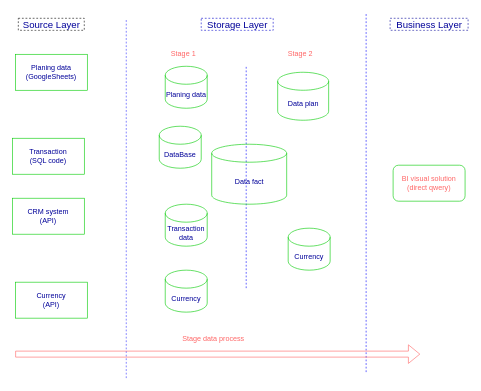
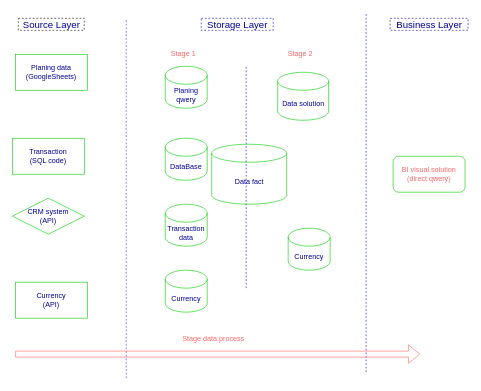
  <mxCell id="0" />
  <mxCell id="1" parent="0" />
  <mxCell id="2" value="" style="endArrow=none;dashed=1;html=1;rounded=0;strokeColor=#3333FF;" edge="1" parent="1"><mxGeometry width="50" height="50" relative="1" as="geometry"><mxPoint x="210" y="630" as="sourcePoint" /><mxPoint x="210" y="30" as="targetPoint" /></mxGeometry></mxCell>
  <mxCell id="3" value="" style="endArrow=none;dashed=1;html=1;rounded=0;strokeColor=#0000FF;" edge="1" parent="1"><mxGeometry width="50" height="50" relative="1" as="geometry"><mxPoint x="610" y="620" as="sourcePoint" /><mxPoint x="610" y="20" as="targetPoint" /></mxGeometry></mxCell>
  <mxCell id="4" value="&lt;span style=&quot;font-size: 16px ; text-align: left ; background-color: rgb(255 , 255 , 255)&quot;&gt;&lt;font color=&quot;#000099&quot;&gt;Source Layer&lt;/font&gt;&lt;/span&gt;" style="text;html=1;resizable=0;autosize=1;align=center;verticalAlign=middle;points=[];fillColor=none;strokeColor=default;rounded=0;dashed=1;" vertex="1" parent="1"><mxGeometry x="30" y="30" width="110" height="20" as="geometry" /></mxCell>
  <mxCell id="5" value="&lt;span style=&quot;font-size: 16px ; text-align: left ; background-color: rgb(255 , 255 , 255)&quot;&gt;&lt;font color=&quot;#000099&quot;&gt;Storage Layer&lt;/font&gt;&lt;/span&gt;" style="text;html=1;resizable=0;autosize=1;align=center;verticalAlign=middle;points=[];fillColor=none;strokeColor=#0000CC;rounded=0;dashed=1;" vertex="1" parent="1"><mxGeometry x="335" y="30" width="120" height="20" as="geometry" /></mxCell>
  <mxCell id="6" value="&lt;span style=&quot;font-size: 16px ; text-align: left ; background-color: rgb(255 , 255 , 255)&quot;&gt;&lt;font color=&quot;#000099&quot;&gt;Business Layer&lt;/font&gt;&lt;/span&gt;" style="text;html=1;resizable=0;autosize=1;align=center;verticalAlign=middle;points=[];fillColor=none;strokeColor=#000099;rounded=0;dashed=1;" vertex="1" parent="1"><mxGeometry x="650" y="30" width="130" height="20" as="geometry" /></mxCell>
  <mxCell id="7" value="Planing data&lt;br&gt;(GoogleSheets)" style="rounded=0;whiteSpace=wrap;html=1;fontColor=#000099;strokeColor=#00CC00;fillColor=none;" vertex="1" parent="1"><mxGeometry x="25" y="90" width="120" height="60" as="geometry" /></mxCell>
  <mxCell id="8" value="Transaction&lt;br&gt;(SQL code)" style="rounded=0;whiteSpace=wrap;html=1;fontColor=#000099;strokeColor=#00CC00;fillColor=none;" vertex="1" parent="1"><mxGeometry x="20" y="230" width="120" height="60" as="geometry" /></mxCell>
- <mxCell id="9" value="CRM system&lt;br&gt;(API)" style="rounded=0;whiteSpace=wrap;html=1;fontColor=#000099;strokeColor=#00CC00;fillColor=none;" vertex="1" parent="1"><mxGeometry x="20" y="330" width="120" height="60" as="geometry" /></mxCell>
+ <mxCell id="9" value="CRM system&lt;br&gt;(API)" style="rhombus;whiteSpace=wrap;html=1;fontColor=#000099;strokeColor=#00CC00;fillColor=none;" vertex="1" parent="1"><mxGeometry x="20" y="330" width="120" height="60" as="geometry" /></mxCell>
  <mxCell id="10" value="Currency&lt;br&gt;(API)" style="rounded=0;whiteSpace=wrap;html=1;fontColor=#000099;strokeColor=#00CC00;fillColor=none;" vertex="1" parent="1"><mxGeometry x="25" y="470" width="120" height="60" as="geometry" /></mxCell>
  <mxCell id="11" value="" style="shape=flexArrow;endArrow=classic;html=1;rounded=0;fontColor=#000099;strokeColor=#FF6666;" edge="1" parent="1"><mxGeometry width="50" height="50" relative="1" as="geometry"><mxPoint x="25" y="590" as="sourcePoint" /><mxPoint x="700" y="590" as="targetPoint" /></mxGeometry></mxCell>
  <mxCell id="12" value="&lt;font color=&quot;#ff6666&quot;&gt;Stage data process&lt;/font&gt;" style="text;html=1;resizable=0;autosize=1;align=center;verticalAlign=middle;points=[];fillColor=none;strokeColor=none;rounded=0;fontColor=#000099;" vertex="1" parent="1"><mxGeometry x="290" y="555" width="130" height="20" as="geometry" /></mxCell>
- <mxCell id="13" value="&lt;span style=&quot;color: rgb(0 , 0 , 153)&quot;&gt;Planing data&lt;/span&gt;" style="shape=cylinder3;whiteSpace=wrap;html=1;boundedLbl=1;backgroundOutline=1;size=15;fontColor=#FF6666;strokeColor=#00CC00;fillColor=none;" vertex="1" parent="1"><mxGeometry x="275" y="110" width="70" height="70" as="geometry" /></mxCell>
+ <mxCell id="13" value="&lt;span style=&quot;color: rgb(0 , 0 , 153)&quot;&gt;Planing qwery&lt;/span&gt;" style="shape=cylinder3;whiteSpace=wrap;html=1;boundedLbl=1;backgroundOutline=1;size=15;fontColor=#FF6666;strokeColor=#00CC00;fillColor=none;" vertex="1" parent="1"><mxGeometry x="275" y="110" width="70" height="70" as="geometry" /></mxCell>
  <mxCell id="14" value="" style="endArrow=none;dashed=1;html=1;rounded=0;strokeColor=#0000FF;" edge="1" parent="1"><mxGeometry width="50" height="50" relative="1" as="geometry"><mxPoint x="410" y="480" as="sourcePoint" /><mxPoint x="410" y="110" as="targetPoint" /></mxGeometry></mxCell>
- <mxCell id="15" value="&lt;span style=&quot;color: rgb(0 , 0 , 153)&quot;&gt;DataBase&lt;/span&gt;" style="shape=cylinder3;whiteSpace=wrap;html=1;boundedLbl=1;backgroundOutline=1;size=15;fontColor=#FF6666;strokeColor=#00CC00;fillColor=none;" vertex="1" parent="1"><mxGeometry x="265" y="210" width="70" height="70" as="geometry" /></mxCell>
+ <mxCell id="15" value="&lt;span style=&quot;color: rgb(0 , 0 , 153)&quot;&gt;DataBase&lt;/span&gt;" style="shape=cylinder3;whiteSpace=wrap;html=1;boundedLbl=1;backgroundOutline=1;size=15;fontColor=#FF6666;strokeColor=#00CC00;fillColor=none;" vertex="1" parent="1"><mxGeometry x="275" y="230" width="70" height="70" as="geometry" /></mxCell>
  <mxCell id="16" value="&lt;font color=&quot;#000099&quot;&gt;Transaction data&lt;/font&gt;" style="shape=cylinder3;whiteSpace=wrap;html=1;boundedLbl=1;backgroundOutline=1;size=15;fontColor=#FF6666;strokeColor=#00CC00;fillColor=none;" vertex="1" parent="1"><mxGeometry x="275" y="340" width="70" height="70" as="geometry" /></mxCell>
  <mxCell id="17" value="&lt;span style=&quot;color: rgb(0 , 0 , 153)&quot;&gt;Currency&lt;/span&gt;" style="shape=cylinder3;whiteSpace=wrap;html=1;boundedLbl=1;backgroundOutline=1;size=15;fontColor=#FF6666;strokeColor=#00CC00;fillColor=none;" vertex="1" parent="1"><mxGeometry x="275" y="450" width="70" height="70" as="geometry" /></mxCell>
  <mxCell id="18" value="&lt;span style=&quot;color: rgb(0 , 0 , 153)&quot;&gt;Currency&lt;/span&gt;" style="shape=cylinder3;whiteSpace=wrap;html=1;boundedLbl=1;backgroundOutline=1;size=15;fontColor=#FF6666;strokeColor=#00CC00;fillColor=none;" vertex="1" parent="1"><mxGeometry x="480" y="380" width="70" height="70" as="geometry" /></mxCell>
  <mxCell id="19" value="&lt;span style=&quot;color: rgb(0 , 0 , 153)&quot;&gt;Data fact&lt;/span&gt;" style="shape=cylinder3;whiteSpace=wrap;html=1;boundedLbl=1;backgroundOutline=1;size=15;fontColor=#FF6666;strokeColor=#00CC00;fillColor=none;" vertex="1" parent="1"><mxGeometry x="352.5" y="240" width="125" height="100" as="geometry" /></mxCell>
- <mxCell id="20" value="&lt;span style=&quot;color: rgb(0 , 0 , 153)&quot;&gt;Data plan&lt;/span&gt;" style="shape=cylinder3;whiteSpace=wrap;html=1;boundedLbl=1;backgroundOutline=1;size=15;fontColor=#FF6666;strokeColor=#00CC00;fillColor=none;" vertex="1" parent="1"><mxGeometry x="462.5" y="120" width="85" height="80" as="geometry" /></mxCell>
+ <mxCell id="20" value="&lt;span style=&quot;color: rgb(0 , 0 , 153)&quot;&gt;Data solution&lt;/span&gt;" style="shape=cylinder3;whiteSpace=wrap;html=1;boundedLbl=1;backgroundOutline=1;size=15;fontColor=#FF6666;strokeColor=#00CC00;fillColor=none;" vertex="1" parent="1"><mxGeometry x="462.5" y="120" width="85" height="80" as="geometry" /></mxCell>
  <mxCell id="21" value="Stage 1" style="text;html=1;resizable=0;autosize=1;align=center;verticalAlign=middle;points=[];fillColor=none;strokeColor=none;rounded=0;fontColor=#FF6666;" vertex="1" parent="1"><mxGeometry x="275" y="80" width="60" height="20" as="geometry" /></mxCell>
  <mxCell id="22" value="Stage 2" style="text;html=1;resizable=0;autosize=1;align=center;verticalAlign=middle;points=[];fillColor=none;strokeColor=none;rounded=0;fontColor=#FF6666;" vertex="1" parent="1"><mxGeometry x="470" y="80" width="60" height="20" as="geometry" /></mxCell>
- <mxCell id="23" value="BI visual solution&lt;br&gt;(direct qwery)" style="rounded=1;whiteSpace=wrap;html=1;fontColor=#FF6666;strokeColor=#00CC00;fillColor=none;" vertex="1" parent="1"><mxGeometry x="655" y="275" width="120" height="60" as="geometry" /></mxCell>
+ <mxCell id="23" value="BI visual solution&lt;br&gt;(direct qwery)" style="rounded=1;whiteSpace=wrap;html=1;fontColor=#FF6666;strokeColor=#00CC00;fillColor=none;" vertex="1" parent="1"><mxGeometry x="655" y="260" width="120" height="60" as="geometry" /></mxCell>
